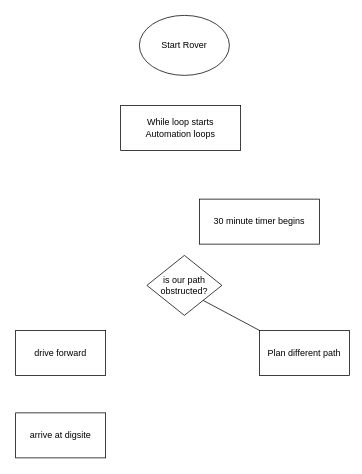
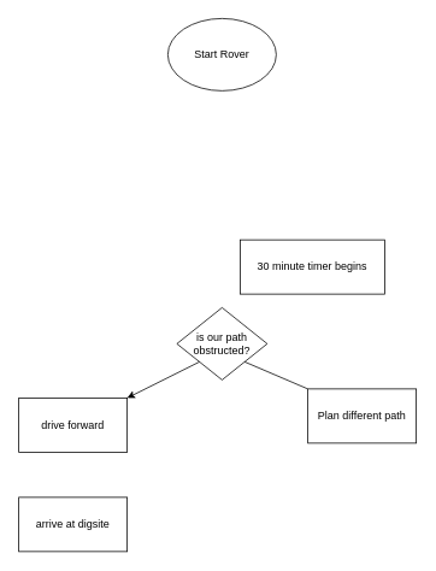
  <mxCell id="0" />
  <mxCell id="1" parent="0" />
  <mxCell id="2" value="Start Rover" style="ellipse;whiteSpace=wrap;html=1;" vertex="1" parent="1"><mxGeometry x="185" y="20" width="120" height="80" as="geometry" /></mxCell>
- <mxCell id="3" value="While loop starts&lt;div&gt;Automation loops&lt;/div&gt;" style="rounded=0;whiteSpace=wrap;html=1;" vertex="1" parent="1"><mxGeometry x="160" y="140" width="160" height="60" as="geometry" /></mxCell>
  <mxCell id="4" value="is our path obstructed?" style="rhombus;whiteSpace=wrap;html=1;" vertex="1" parent="1"><mxGeometry x="195" y="340" width="100" height="80" as="geometry" /></mxCell>
  <mxCell id="5" value="30 minute timer begins" style="rounded=0;whiteSpace=wrap;html=1;" vertex="1" parent="1"><mxGeometry x="265" y="265" width="160" height="60" as="geometry" /></mxCell>
+ <mxCell id="6" value="" style="endArrow=classic;html=1;rounded=0;exitX=0;exitY=1;exitDx=0;exitDy=0;" edge="1" parent="1" source="4" target="7"><mxGeometry width="50" height="50" relative="1" as="geometry"><mxPoint x="220" y="520" as="sourcePoint" /><mxPoint x="50" y="450" as="targetPoint" /></mxGeometry></mxCell>
  <mxCell id="7" value="drive forward" style="rounded=0;whiteSpace=wrap;html=1;" vertex="1" parent="1"><mxGeometry x="20" y="440" width="120" height="60" as="geometry" /></mxCell>
- <mxCell id="8" value="Plan different path" style="rounded=0;whiteSpace=wrap;html=1;" vertex="1" parent="1"><mxGeometry x="345" y="440" width="120" height="60" as="geometry" /></mxCell>
+ <mxCell id="8" value="Plan different path" style="rounded=0;whiteSpace=wrap;html=1;" vertex="1" parent="1"><mxGeometry x="340" y="430" width="120" height="60" as="geometry" /></mxCell>
  <mxCell id="9" value="arrive at digsite" style="rounded=0;whiteSpace=wrap;html=1;" vertex="1" parent="1"><mxGeometry x="20" y="550" width="120" height="60" as="geometry" /></mxCell>
  <mxCell id="10" value="" style="endArrow=none;html=1;rounded=0;entryX=0;entryY=0;entryDx=0;entryDy=0;exitX=1;exitY=1;exitDx=0;exitDy=0;" edge="1" parent="1" source="4" target="8"><mxGeometry width="50" height="50" relative="1" as="geometry"><mxPoint x="210" y="480" as="sourcePoint" /><mxPoint x="260" y="430" as="targetPoint" /></mxGeometry></mxCell>
